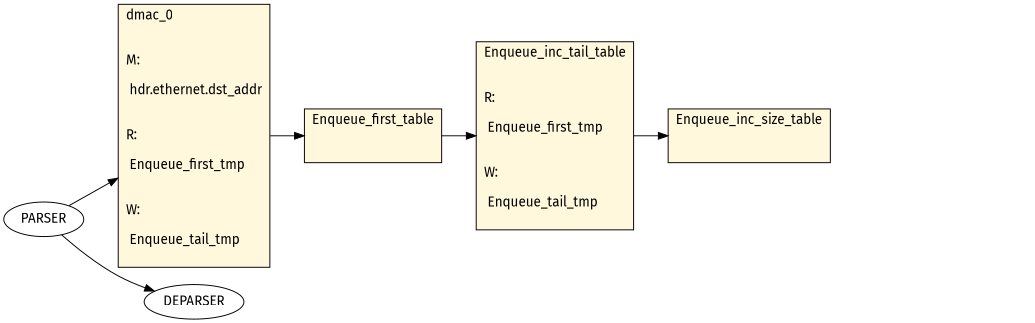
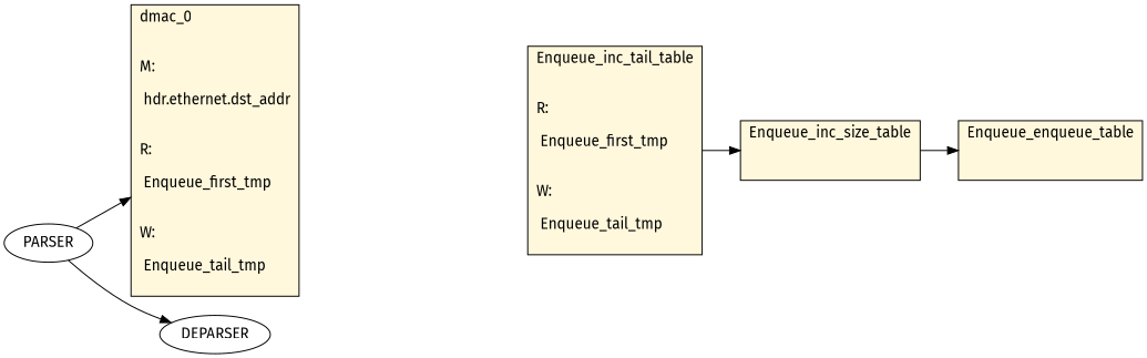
  digraph {
    fontname="Fira Sans"
    rankdir=LR
    node [fillcolor=cornsilk fontname="Fira Sans" shape=record style=filled]
    edge [fontname="Fira Sans"]
    n1 [label="dmac_0\l\l\nM:\l\n hdr.ethernet.dst_addr\l\n\lR:\l\n Enqueue_first_tmp\l\n\lW:\l\n Enqueue_tail_tmp\l\n "]
-   n2 [label="Enqueue_first_table\l\l\n "]
    n3 [label="Enqueue_inc_tail_table\l\l\nR:\l\n Enqueue_first_tmp\l\n\lW:\l\n Enqueue_tail_tmp\l\n "]
    n4 [label="Enqueue_inc_size_table\l\l\n "]
+   n5 [label="Enqueue_enqueue_table\l\l\n "]
    DEPARSER [fillcolor="" shape="" style=""]
    PARSER [fillcolor="" shape="" style=""]
-   n1 -> n2
-   n2 -> n3
    n3 -> n4
+   n4 -> n5
    PARSER -> n1
    PARSER -> DEPARSER
  }
